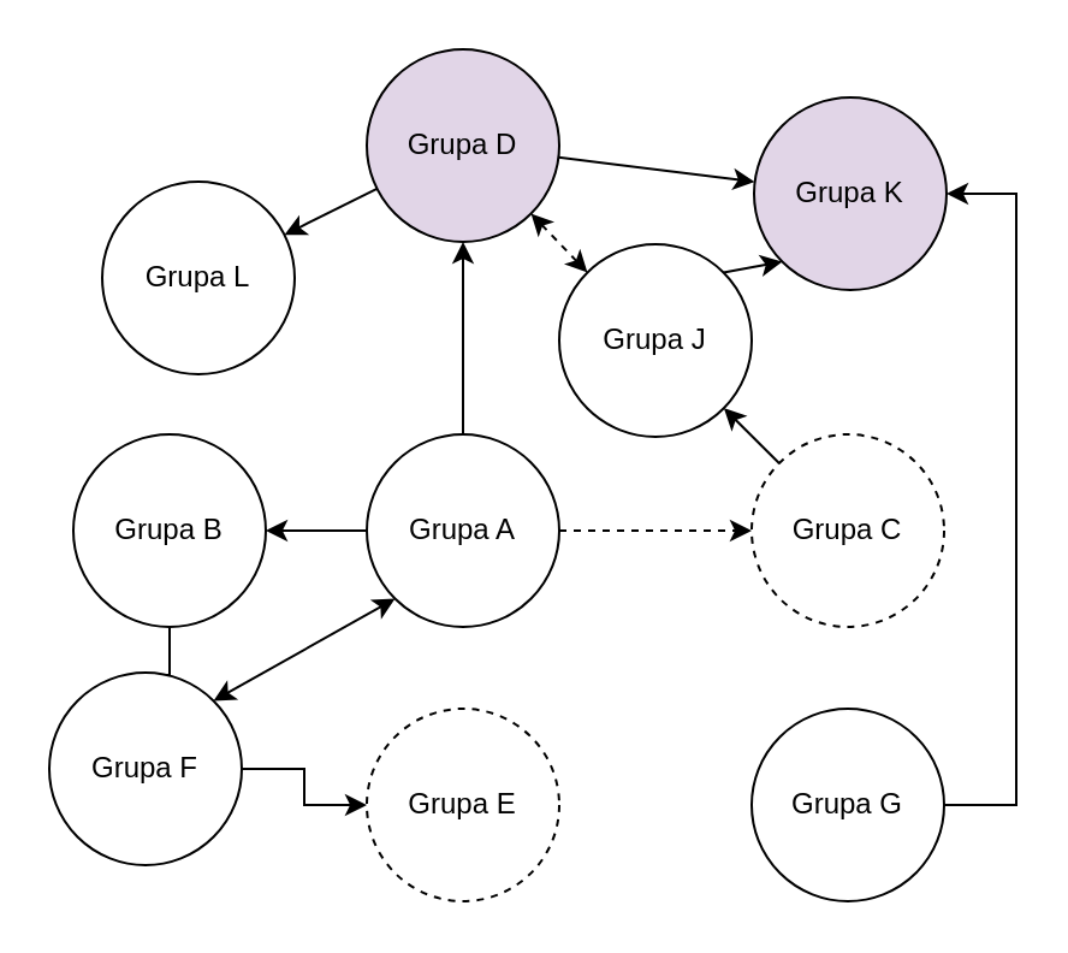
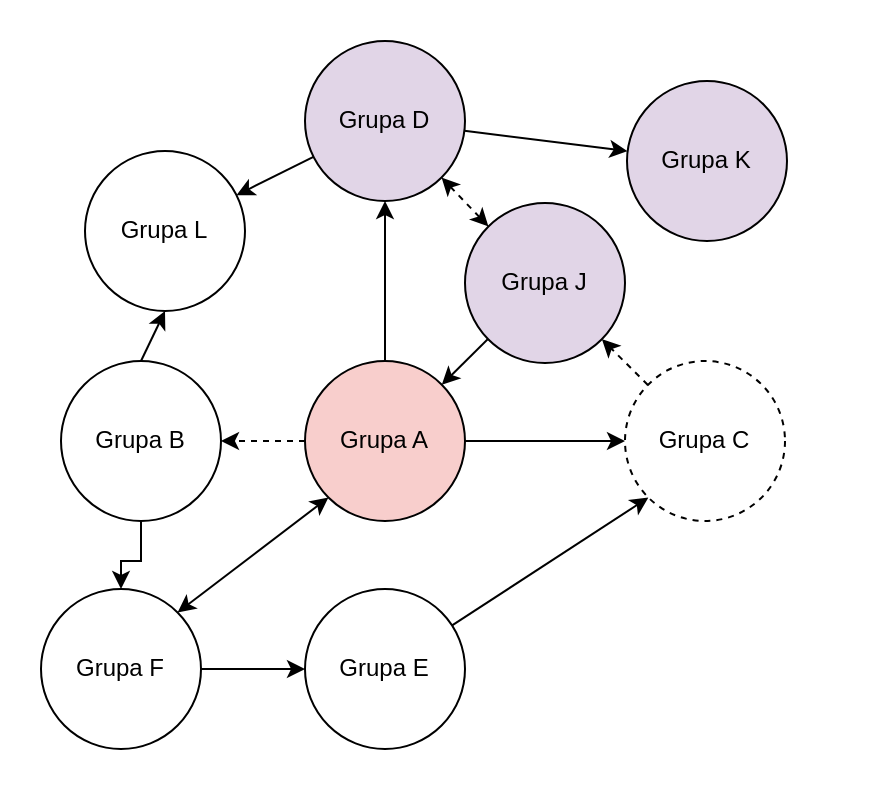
  <mxCell id="0" />
  <mxCell id="1" parent="0" />
- <mxCell id="3" value="Grupa E" style="ellipse;whiteSpace=wrap;html=1;aspect=fixed;dashed=1;" vertex="1" parent="1"><mxGeometry x="152" y="294" width="80" height="80" as="geometry" /></mxCell>
+ <mxCell id="2" value="" style="rounded=0;orthogonalLoop=1;jettySize=auto;html=1;entryX=0;entryY=1;entryDx=0;entryDy=0;" edge="1" parent="1" source="3" target="12"><mxGeometry relative="1" as="geometry"><mxPoint x="192" y="270" as="targetPoint" /></mxGeometry></mxCell>
+ <mxCell id="3" value="Grupa E" style="ellipse;whiteSpace=wrap;html=1;aspect=fixed;" vertex="1" parent="1"><mxGeometry x="152" y="294" width="80" height="80" as="geometry" /></mxCell>
  <mxCell id="4" value="" style="edgeStyle=orthogonalEdgeStyle;rounded=0;orthogonalLoop=1;jettySize=auto;html=1;" edge="1" parent="1" source="7" target="10"><mxGeometry relative="1" as="geometry" /></mxCell>
- <mxCell id="5" value="" style="edgeStyle=orthogonalEdgeStyle;rounded=0;orthogonalLoop=1;jettySize=auto;html=1;dashed=1;" edge="1" parent="1" source="7" target="12"><mxGeometry relative="1" as="geometry" /></mxCell>
- <mxCell id="6" value="" style="edgeStyle=orthogonalEdgeStyle;rounded=0;orthogonalLoop=1;jettySize=auto;html=1;" edge="1" parent="1" source="7" target="15"><mxGeometry relative="1" as="geometry" /></mxCell>
- <mxCell id="7" value="Grupa A" style="ellipse;whiteSpace=wrap;html=1;aspect=fixed;" vertex="1" parent="1"><mxGeometry x="152" y="180" width="80" height="80" as="geometry" /></mxCell>
+ <mxCell id="5" value="" style="edgeStyle=orthogonalEdgeStyle;rounded=0;orthogonalLoop=1;jettySize=auto;html=1;" edge="1" parent="1" source="7" target="12"><mxGeometry relative="1" as="geometry" /></mxCell>
+ <mxCell id="6" value="" style="edgeStyle=orthogonalEdgeStyle;rounded=0;orthogonalLoop=1;jettySize=auto;html=1;dashed=1;" edge="1" parent="1" source="7" target="15"><mxGeometry relative="1" as="geometry" /></mxCell>
+ <mxCell id="7" value="Grupa A" style="ellipse;whiteSpace=wrap;html=1;aspect=fixed;fillColor=#f8cecc;" vertex="1" parent="1"><mxGeometry x="152" y="180" width="80" height="80" as="geometry" /></mxCell>
  <mxCell id="8" value="" style="rounded=0;orthogonalLoop=1;jettySize=auto;html=1;" edge="1" parent="1" source="10" target="21"><mxGeometry relative="1" as="geometry" /></mxCell>
  <mxCell id="9" value="" style="rounded=0;orthogonalLoop=1;jettySize=auto;html=1;" edge="1" parent="1" source="10" target="22"><mxGeometry relative="1" as="geometry" /></mxCell>
  <mxCell id="10" value="Grupa D" style="ellipse;whiteSpace=wrap;html=1;aspect=fixed;fillColor=#e1d5e7;" vertex="1" parent="1"><mxGeometry x="152" y="20" width="80" height="80" as="geometry" /></mxCell>
- <mxCell id="11" value="" style="rounded=0;orthogonalLoop=1;jettySize=auto;html=1;" edge="1" parent="1" source="12" target="20"><mxGeometry relative="1" as="geometry" /></mxCell>
+ <mxCell id="11" value="" style="rounded=0;orthogonalLoop=1;jettySize=auto;html=1;dashed=1;" edge="1" parent="1" source="12" target="20"><mxGeometry relative="1" as="geometry" /></mxCell>
  <mxCell id="12" value="Grupa C" style="ellipse;whiteSpace=wrap;html=1;aspect=fixed;dashed=1;" vertex="1" parent="1"><mxGeometry x="312" y="180" width="80" height="80" as="geometry" /></mxCell>
  <mxCell id="13" value="" style="edgeStyle=orthogonalEdgeStyle;rounded=0;orthogonalLoop=1;jettySize=auto;html=1;" edge="1" parent="1" source="15" target="17"><mxGeometry relative="1" as="geometry" /></mxCell>
+ <mxCell id="14" style="rounded=0;orthogonalLoop=1;jettySize=auto;html=1;exitX=0.5;exitY=0;exitDx=0;exitDy=0;entryX=0.5;entryY=1;entryDx=0;entryDy=0;" edge="1" parent="1" source="15" target="22"><mxGeometry relative="1" as="geometry" /></mxCell>
  <mxCell id="15" value="Grupa B" style="ellipse;whiteSpace=wrap;html=1;aspect=fixed;" vertex="1" parent="1"><mxGeometry x="30" y="180" width="80" height="80" as="geometry" /></mxCell>
  <mxCell id="16" value="" style="edgeStyle=orthogonalEdgeStyle;rounded=0;orthogonalLoop=1;jettySize=auto;html=1;" edge="1" parent="1" source="17" target="3"><mxGeometry relative="1" as="geometry" /></mxCell>
- <mxCell id="17" value="Grupa F" style="ellipse;whiteSpace=wrap;html=1;aspect=fixed;" vertex="1" parent="1"><mxGeometry x="20" y="279" width="80" height="80" as="geometry" /></mxCell>
- <mxCell id="18" value="Grupa G" style="ellipse;whiteSpace=wrap;html=1;aspect=fixed;" vertex="1" parent="1"><mxGeometry x="312" y="294" width="80" height="80" as="geometry" /></mxCell>
- <mxCell id="19" style="rounded=0;orthogonalLoop=1;jettySize=auto;html=1;exitX=1;exitY=0;exitDx=0;exitDy=0;entryX=0;entryY=1;entryDx=0;entryDy=0;" edge="1" parent="1" source="20" target="21"><mxGeometry relative="1" as="geometry" /></mxCell>
- <mxCell id="20" value="Grupa J" style="ellipse;whiteSpace=wrap;html=1;aspect=fixed;" vertex="1" parent="1"><mxGeometry x="232" y="101" width="80" height="80" as="geometry" /></mxCell>
+ <mxCell id="17" value="Grupa F" style="ellipse;whiteSpace=wrap;html=1;aspect=fixed;" vertex="1" parent="1"><mxGeometry x="20" y="294" width="80" height="80" as="geometry" /></mxCell>
+ <mxCell id="19" style="rounded=0;orthogonalLoop=1;jettySize=auto;html=1;exitX=1;exitY=0;exitDx=0;exitDy=0;" edge="1" parent="1" source="20" target="7"><mxGeometry relative="1" as="geometry" /></mxCell>
+ <mxCell id="20" value="Grupa J" style="ellipse;whiteSpace=wrap;html=1;aspect=fixed;fillColor=#e1d5e7;" vertex="1" parent="1"><mxGeometry x="232" y="101" width="80" height="80" as="geometry" /></mxCell>
  <mxCell id="21" value="Grupa K" style="ellipse;whiteSpace=wrap;html=1;aspect=fixed;fillColor=#e1d5e7;" vertex="1" parent="1"><mxGeometry x="313" y="40" width="80" height="80" as="geometry" /></mxCell>
  <mxCell id="22" value="Grupa L" style="ellipse;whiteSpace=wrap;html=1;aspect=fixed;" vertex="1" parent="1"><mxGeometry x="42" y="75" width="80" height="80" as="geometry" /></mxCell>
- <mxCell id="23" value="" style="endArrow=classic;html=1;rounded=0;entryX=1;entryY=0.5;entryDx=0;entryDy=0;exitX=1;exitY=0.5;exitDx=0;exitDy=0;edgeStyle=orthogonalEdgeStyle;" edge="1" parent="1" source="18" target="21"><mxGeometry width="50" height="50" relative="1" as="geometry"><mxPoint x="472" y="-40" as="sourcePoint" /><mxPoint x="222" y="360" as="targetPoint" /><Array as="points"><mxPoint x="422" y="334" /><mxPoint x="422" y="80" /></Array></mxGeometry></mxCell>
  <mxCell id="24" value="" style="endArrow=classic;html=1;rounded=0;entryX=1;entryY=0;entryDx=0;entryDy=0;exitX=0;exitY=1;exitDx=0;exitDy=0;startArrow=classic;startFill=1;" edge="1" parent="1" source="7" target="17"><mxGeometry width="50" height="50" relative="1" as="geometry"><mxPoint x="82" y="510" as="sourcePoint" /><mxPoint x="132" y="460" as="targetPoint" /></mxGeometry></mxCell>
  <mxCell id="25" value="" style="endArrow=classic;html=1;rounded=0;entryX=0;entryY=0;entryDx=0;entryDy=0;exitX=1;exitY=1;exitDx=0;exitDy=0;startArrow=classic;startFill=1;dashed=1;" edge="1" parent="1" source="10" target="20"><mxGeometry width="50" height="50" relative="1" as="geometry"><mxPoint x="172" y="410" as="sourcePoint" /><mxPoint x="222" y="360" as="targetPoint" /></mxGeometry></mxCell>
